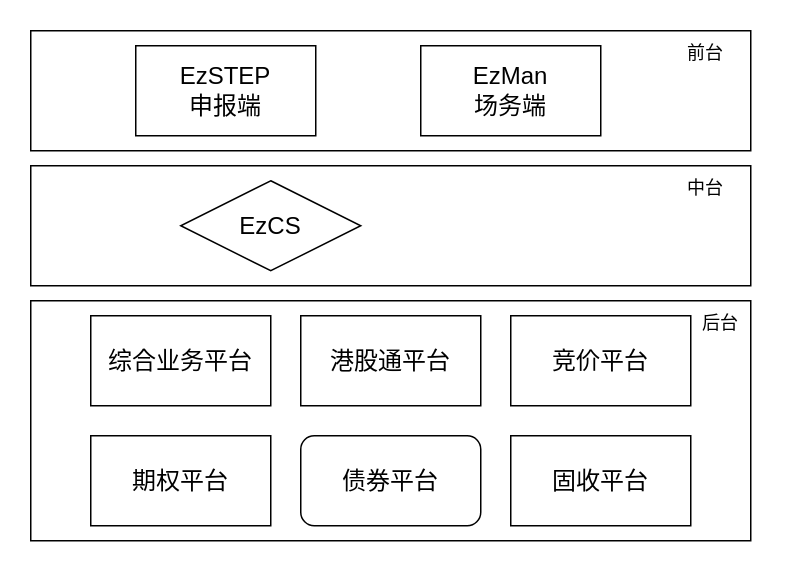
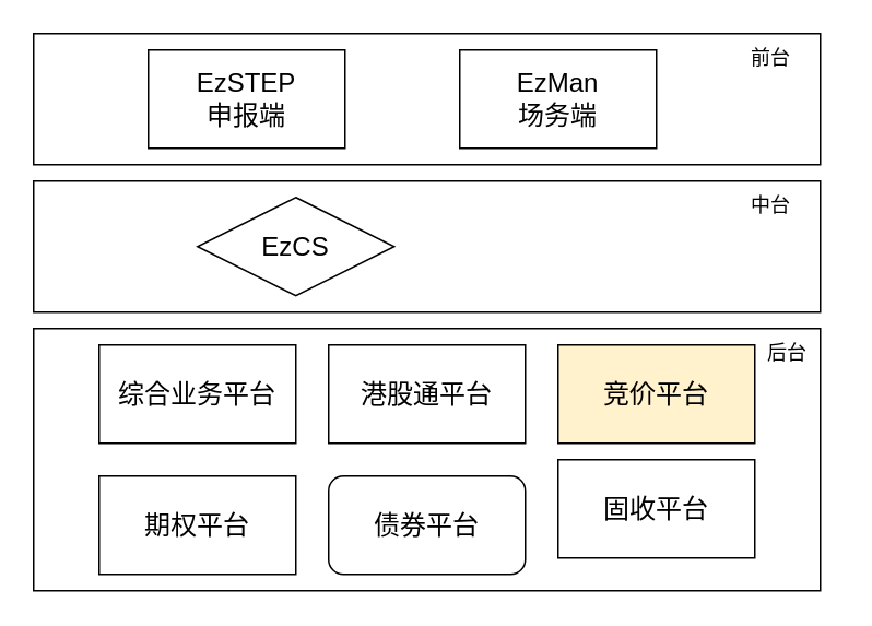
  <mxCell id="0" />
  <mxCell id="1" parent="0" />
  <mxCell id="2" value="" style="rounded=0;whiteSpace=wrap;html=1;" vertex="1" parent="1"><mxGeometry x="20" y="200" width="480" height="160" as="geometry" /></mxCell>
  <mxCell id="3" value="" style="rounded=0;whiteSpace=wrap;html=1;" vertex="1" parent="1"><mxGeometry x="20" y="110" width="480" height="80" as="geometry" /></mxCell>
  <mxCell id="4" value="" style="rounded=0;whiteSpace=wrap;html=1;" vertex="1" parent="1"><mxGeometry x="20" y="20" width="480" height="80" as="geometry" /></mxCell>
  <mxCell id="5" value="EzSTEP&lt;div&gt;申报端&lt;/div&gt;" style="rounded=0;whiteSpace=wrap;html=1;fontSize=16;" vertex="1" parent="1"><mxGeometry x="90" y="30" width="120" height="60" as="geometry" /></mxCell>
  <mxCell id="6" value="EzMan&lt;div&gt;场务端&lt;/div&gt;" style="rounded=0;whiteSpace=wrap;html=1;fontSize=16;" vertex="1" parent="1"><mxGeometry x="280" y="30" width="120" height="60" as="geometry" /></mxCell>
  <mxCell id="7" value="EzCS" style="rhombus;whiteSpace=wrap;html=1;fontSize=16;" vertex="1" parent="1"><mxGeometry x="120" y="120" width="120" height="60" as="geometry" /></mxCell>
  <mxCell id="8" value="综合业务平台" style="rounded=0;whiteSpace=wrap;html=1;fontSize=16;" vertex="1" parent="1"><mxGeometry x="60" y="210" width="120" height="60" as="geometry" /></mxCell>
  <mxCell id="9" value="港股通平台" style="rounded=0;whiteSpace=wrap;html=1;fontSize=16;" vertex="1" parent="1"><mxGeometry x="200" y="210" width="120" height="60" as="geometry" /></mxCell>
- <mxCell id="10" value="竞价平台" style="rounded=0;whiteSpace=wrap;html=1;fontSize=16;" vertex="1" parent="1"><mxGeometry x="340" y="210" width="120" height="60" as="geometry" /></mxCell>
+ <mxCell id="10" value="竞价平台" style="rounded=0;whiteSpace=wrap;html=1;fontSize=16;fillColor=#fff2cc;" vertex="1" parent="1"><mxGeometry x="340" y="210" width="120" height="60" as="geometry" /></mxCell>
  <mxCell id="11" value="期权平台" style="rounded=0;whiteSpace=wrap;html=1;fontSize=16;" vertex="1" parent="1"><mxGeometry x="60" y="290" width="120" height="60" as="geometry" /></mxCell>
  <mxCell id="12" value="债券平台" style="whiteSpace=wrap;html=1;fontSize=16;rounded=1;" vertex="1" parent="1"><mxGeometry x="200" y="290" width="120" height="60" as="geometry" /></mxCell>
- <mxCell id="13" value="固收平台" style="rounded=0;whiteSpace=wrap;html=1;fontSize=16;" vertex="1" parent="1"><mxGeometry x="340" y="290" width="120" height="60" as="geometry" /></mxCell>
+ <mxCell id="13" value="固收平台" style="rounded=0;whiteSpace=wrap;html=1;fontSize=16;" vertex="1" parent="1"><mxGeometry x="340" y="280" width="120" height="60" as="geometry" /></mxCell>
  <mxCell id="14" value="前台" style="text;html=1;align=center;verticalAlign=middle;whiteSpace=wrap;rounded=0;" vertex="1" parent="1"><mxGeometry x="440" y="20" width="60" height="30" as="geometry" /></mxCell>
  <mxCell id="15" value="中台" style="text;html=1;align=center;verticalAlign=middle;whiteSpace=wrap;rounded=0;" vertex="1" parent="1"><mxGeometry x="440" y="110" width="60" height="30" as="geometry" /></mxCell>
  <mxCell id="16" value="后台" style="text;html=1;align=center;verticalAlign=middle;whiteSpace=wrap;rounded=0;" vertex="1" parent="1"><mxGeometry x="450" y="200" width="60" height="30" as="geometry" /></mxCell>
